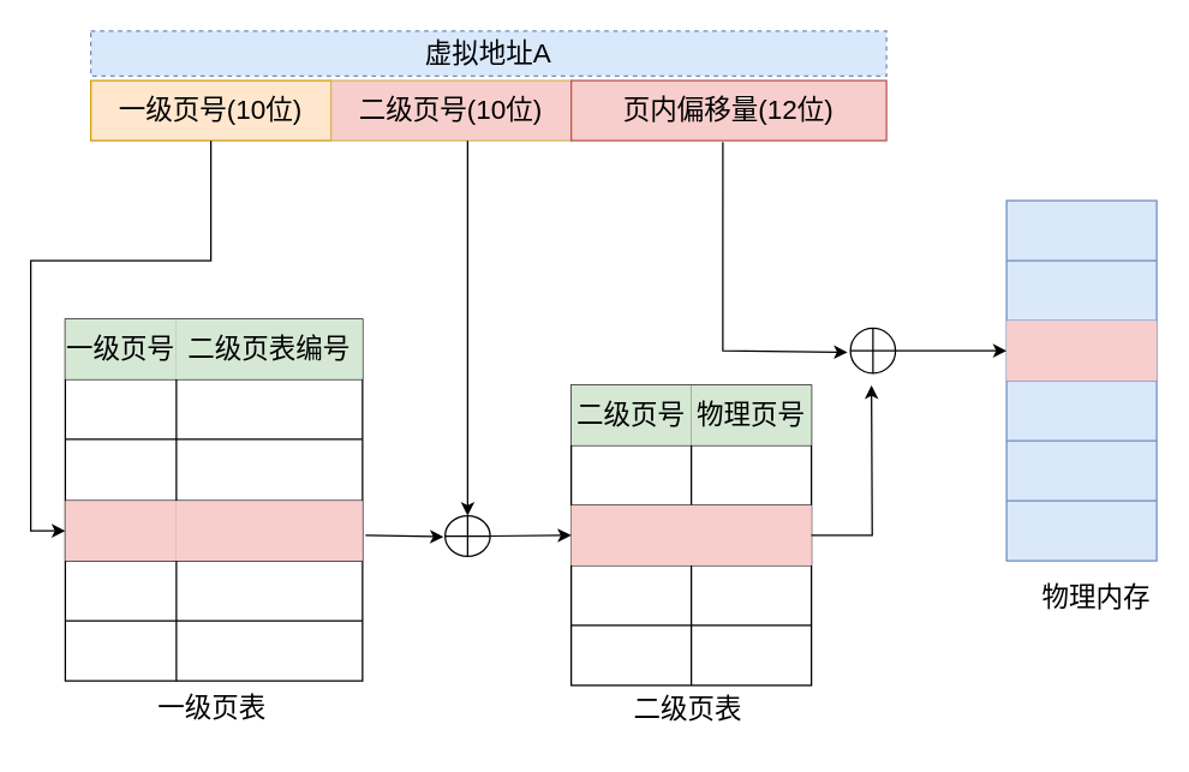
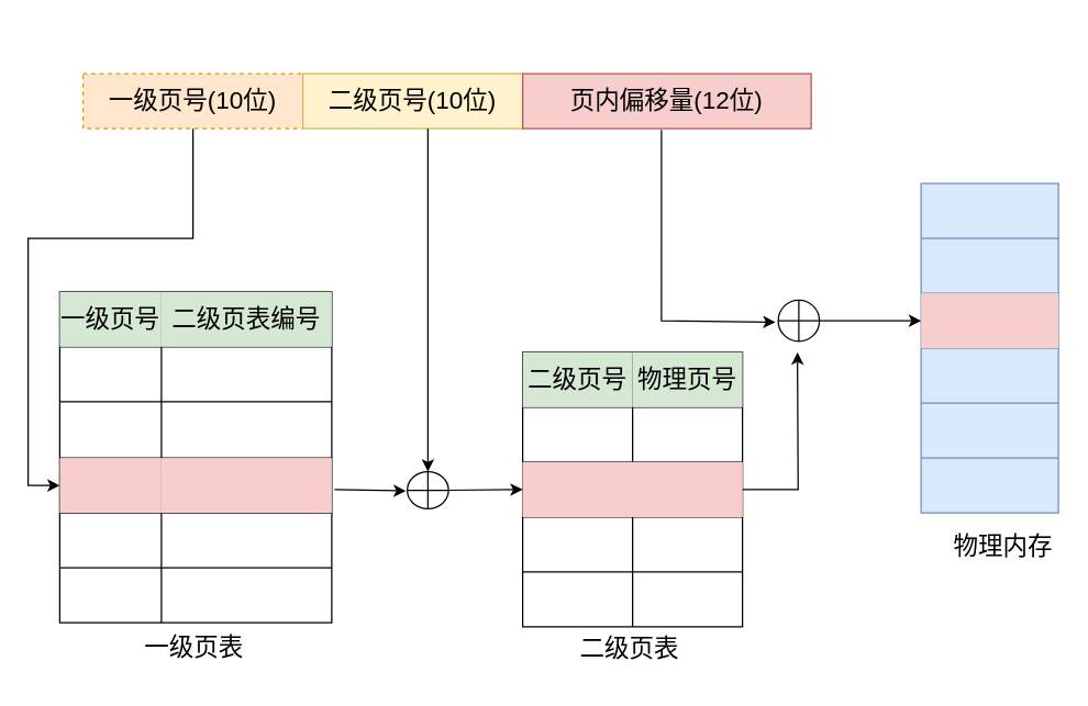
  <mxCell id="0" />
  <mxCell id="1" parent="0" />
- <mxCell id="2" value="一级页号(10位)" style="rounded=0;whiteSpace=wrap;html=1;fontSize=18;fillColor=#ffe6cc;strokeColor=#d79b00;" parent="1" vertex="1"><mxGeometry x="60" y="53" width="160" height="40" as="geometry" /></mxCell>
- <mxCell id="3" value="二级页号(10位)" style="rounded=0;whiteSpace=wrap;html=1;fontSize=18;fillColor=#f8cecc;strokeColor=#d6b656;" parent="1" vertex="1"><mxGeometry x="220" y="53" width="160" height="40" as="geometry" /></mxCell>
+ <mxCell id="2" value="一级页号(10位)" style="rounded=0;whiteSpace=wrap;html=1;fontSize=18;fillColor=#ffe6cc;strokeColor=#d79b00;dashed=1;" parent="1" vertex="1"><mxGeometry x="60" y="53" width="160" height="40" as="geometry" /></mxCell>
+ <mxCell id="3" value="二级页号(10位)" style="rounded=0;whiteSpace=wrap;html=1;fontSize=18;fillColor=#fff2cc;strokeColor=#d6b656;" parent="1" vertex="1"><mxGeometry x="220" y="53" width="160" height="40" as="geometry" /></mxCell>
  <mxCell id="4" value="页内偏移量(12位)" style="rounded=0;whiteSpace=wrap;html=1;fontSize=18;fillColor=#f8cecc;strokeColor=#b85450;" parent="1" vertex="1"><mxGeometry x="380" y="53" width="210" height="40" as="geometry" /></mxCell>
- <mxCell id="5" value="虚拟地址A" style="text;html=1;strokeColor=#6c8ebf;fillColor=#dae8fc;align=center;verticalAlign=middle;whiteSpace=wrap;rounded=0;dashed=1;fontSize=18;" parent="1" vertex="1"><mxGeometry x="60" y="20" width="530" height="30" as="geometry" /></mxCell>
  <mxCell id="6" value="" style="shape=table;startSize=0;container=1;collapsible=0;childLayout=tableLayout;fontSize=18;" parent="1" vertex="1"><mxGeometry x="43" y="212" width="198" height="241" as="geometry" /></mxCell>
  <mxCell id="7" value="" style="shape=tableRow;horizontal=0;startSize=0;swimlaneHead=0;swimlaneBody=0;strokeColor=inherit;top=0;left=0;bottom=0;right=0;collapsible=0;dropTarget=0;fillColor=none;points=[[0,0.5],[1,0.5]];portConstraint=eastwest;fontSize=18;" parent="6" vertex="1"><mxGeometry width="198" height="40" as="geometry" /></mxCell>
  <mxCell id="8" value="一级页号" style="shape=partialRectangle;html=1;whiteSpace=wrap;connectable=0;strokeColor=#82b366;overflow=hidden;fillColor=#d5e8d4;top=0;left=0;bottom=0;right=0;pointerEvents=1;fontSize=18;" parent="7" vertex="1"><mxGeometry width="74" height="40" as="geometry"><mxRectangle width="74" height="40" as="alternateBounds" /></mxGeometry></mxCell>
  <mxCell id="9" value="二级页表编号" style="shape=partialRectangle;html=1;whiteSpace=wrap;connectable=0;strokeColor=#82b366;overflow=hidden;fillColor=#d5e8d4;top=0;left=0;bottom=0;right=0;pointerEvents=1;fontSize=18;" parent="7" vertex="1"><mxGeometry x="74" width="124" height="40" as="geometry"><mxRectangle width="124" height="40" as="alternateBounds" /></mxGeometry></mxCell>
  <mxCell id="10" value="" style="shape=tableRow;horizontal=0;startSize=0;swimlaneHead=0;swimlaneBody=0;strokeColor=inherit;top=0;left=0;bottom=0;right=0;collapsible=0;dropTarget=0;fillColor=none;points=[[0,0.5],[1,0.5]];portConstraint=eastwest;fontSize=18;" parent="6" vertex="1"><mxGeometry y="40" width="198" height="40" as="geometry" /></mxCell>
  <mxCell id="11" value="" style="shape=partialRectangle;html=1;whiteSpace=wrap;connectable=0;strokeColor=inherit;overflow=hidden;fillColor=none;top=0;left=0;bottom=0;right=0;pointerEvents=1;fontSize=18;" parent="10" vertex="1"><mxGeometry width="74" height="40" as="geometry"><mxRectangle width="74" height="40" as="alternateBounds" /></mxGeometry></mxCell>
  <mxCell id="12" value="" style="shape=partialRectangle;html=1;whiteSpace=wrap;connectable=0;strokeColor=inherit;overflow=hidden;fillColor=none;top=0;left=0;bottom=0;right=0;pointerEvents=1;fontSize=18;" parent="10" vertex="1"><mxGeometry x="74" width="124" height="40" as="geometry"><mxRectangle width="124" height="40" as="alternateBounds" /></mxGeometry></mxCell>
  <mxCell id="13" value="" style="shape=tableRow;horizontal=0;startSize=0;swimlaneHead=0;swimlaneBody=0;strokeColor=inherit;top=0;left=0;bottom=0;right=0;collapsible=0;dropTarget=0;fillColor=none;points=[[0,0.5],[1,0.5]];portConstraint=eastwest;fontSize=18;" parent="6" vertex="1"><mxGeometry y="80" width="198" height="41" as="geometry" /></mxCell>
  <mxCell id="14" value="" style="shape=partialRectangle;html=1;whiteSpace=wrap;connectable=0;strokeColor=inherit;overflow=hidden;fillColor=none;top=0;left=0;bottom=0;right=0;pointerEvents=1;fontSize=18;" parent="13" vertex="1"><mxGeometry width="74" height="41" as="geometry"><mxRectangle width="74" height="41" as="alternateBounds" /></mxGeometry></mxCell>
  <mxCell id="15" value="" style="shape=partialRectangle;html=1;whiteSpace=wrap;connectable=0;strokeColor=inherit;overflow=hidden;fillColor=none;top=0;left=0;bottom=0;right=0;pointerEvents=1;fontSize=18;" parent="13" vertex="1"><mxGeometry x="74" width="124" height="41" as="geometry"><mxRectangle width="124" height="41" as="alternateBounds" /></mxGeometry></mxCell>
  <mxCell id="16" value="" style="shape=tableRow;horizontal=0;startSize=0;swimlaneHead=0;swimlaneBody=0;strokeColor=inherit;top=0;left=0;bottom=0;right=0;collapsible=0;dropTarget=0;fillColor=none;points=[[0,0.5],[1,0.5]];portConstraint=eastwest;fontSize=18;" parent="6" vertex="1"><mxGeometry y="121" width="198" height="40" as="geometry" /></mxCell>
  <mxCell id="17" value="" style="shape=partialRectangle;html=1;whiteSpace=wrap;connectable=0;strokeColor=#b85450;overflow=hidden;fillColor=#f8cecc;top=0;left=0;bottom=0;right=0;pointerEvents=1;fontSize=18;" parent="16" vertex="1"><mxGeometry width="74" height="40" as="geometry"><mxRectangle width="74" height="40" as="alternateBounds" /></mxGeometry></mxCell>
  <mxCell id="18" value="" style="shape=partialRectangle;html=1;whiteSpace=wrap;connectable=0;strokeColor=#b85450;overflow=hidden;fillColor=#f8cecc;top=0;left=0;bottom=0;right=0;pointerEvents=1;fontSize=18;" parent="16" vertex="1"><mxGeometry x="74" width="124" height="40" as="geometry"><mxRectangle width="124" height="40" as="alternateBounds" /></mxGeometry></mxCell>
  <mxCell id="19" value="" style="shape=tableRow;horizontal=0;startSize=0;swimlaneHead=0;swimlaneBody=0;strokeColor=inherit;top=0;left=0;bottom=0;right=0;collapsible=0;dropTarget=0;fillColor=none;points=[[0,0.5],[1,0.5]];portConstraint=eastwest;fontSize=18;" parent="6" vertex="1"><mxGeometry y="161" width="198" height="40" as="geometry" /></mxCell>
  <mxCell id="20" value="" style="shape=partialRectangle;html=1;whiteSpace=wrap;connectable=0;strokeColor=inherit;overflow=hidden;fillColor=none;top=0;left=0;bottom=0;right=0;pointerEvents=1;fontSize=18;" parent="19" vertex="1"><mxGeometry width="74" height="40" as="geometry"><mxRectangle width="74" height="40" as="alternateBounds" /></mxGeometry></mxCell>
  <mxCell id="21" value="" style="shape=partialRectangle;html=1;whiteSpace=wrap;connectable=0;strokeColor=inherit;overflow=hidden;fillColor=none;top=0;left=0;bottom=0;right=0;pointerEvents=1;fontSize=18;" parent="19" vertex="1"><mxGeometry x="74" width="124" height="40" as="geometry"><mxRectangle width="124" height="40" as="alternateBounds" /></mxGeometry></mxCell>
  <mxCell id="22" value="" style="shape=tableRow;horizontal=0;startSize=0;swimlaneHead=0;swimlaneBody=0;strokeColor=inherit;top=0;left=0;bottom=0;right=0;collapsible=0;dropTarget=0;fillColor=none;points=[[0,0.5],[1,0.5]];portConstraint=eastwest;fontSize=18;" parent="6" vertex="1"><mxGeometry y="201" width="198" height="40" as="geometry" /></mxCell>
  <mxCell id="23" value="" style="shape=partialRectangle;html=1;whiteSpace=wrap;connectable=0;strokeColor=inherit;overflow=hidden;fillColor=none;top=0;left=0;bottom=0;right=0;pointerEvents=1;fontSize=18;" parent="22" vertex="1"><mxGeometry width="74" height="40" as="geometry"><mxRectangle width="74" height="40" as="alternateBounds" /></mxGeometry></mxCell>
  <mxCell id="24" value="" style="shape=partialRectangle;html=1;whiteSpace=wrap;connectable=0;strokeColor=inherit;overflow=hidden;fillColor=none;top=0;left=0;bottom=0;right=0;pointerEvents=1;fontSize=18;" parent="22" vertex="1"><mxGeometry x="74" width="124" height="40" as="geometry"><mxRectangle width="124" height="40" as="alternateBounds" /></mxGeometry></mxCell>
  <mxCell id="25" value="" style="endArrow=classic;html=1;rounded=0;exitX=0.5;exitY=1;exitDx=0;exitDy=0;entryX=0;entryY=0.5;entryDx=0;entryDy=0;edgeStyle=orthogonalEdgeStyle;fontSize=18;" parent="1" source="2" target="16" edge="1"><mxGeometry width="50" height="50" relative="1" as="geometry"><mxPoint x="370" y="213" as="sourcePoint" /><mxPoint x="420" y="163" as="targetPoint" /><Array as="points"><mxPoint x="140" y="173" /><mxPoint x="20" y="173" /><mxPoint x="20" y="353" /></Array></mxGeometry></mxCell>
  <mxCell id="26" value="" style="shape=table;startSize=0;container=1;collapsible=0;childLayout=tableLayout;fontSize=18;" parent="1" vertex="1"><mxGeometry x="380" y="256" width="160" height="200" as="geometry" /></mxCell>
  <mxCell id="27" value="" style="shape=tableRow;horizontal=0;startSize=0;swimlaneHead=0;swimlaneBody=0;strokeColor=inherit;top=0;left=0;bottom=0;right=0;collapsible=0;dropTarget=0;fillColor=none;points=[[0,0.5],[1,0.5]];portConstraint=eastwest;fontSize=18;" parent="26" vertex="1"><mxGeometry width="160" height="40" as="geometry" /></mxCell>
  <mxCell id="28" value="二级页号" style="shape=partialRectangle;html=1;whiteSpace=wrap;connectable=0;strokeColor=#82b366;overflow=hidden;fillColor=#d5e8d4;top=0;left=0;bottom=0;right=0;pointerEvents=1;fontSize=18;" parent="27" vertex="1"><mxGeometry width="80" height="40" as="geometry"><mxRectangle width="80" height="40" as="alternateBounds" /></mxGeometry></mxCell>
  <mxCell id="29" value="物理页号" style="shape=partialRectangle;html=1;whiteSpace=wrap;connectable=0;strokeColor=#82b366;overflow=hidden;fillColor=#d5e8d4;top=0;left=0;bottom=0;right=0;pointerEvents=1;fontSize=18;" parent="27" vertex="1"><mxGeometry x="80" width="80" height="40" as="geometry"><mxRectangle width="80" height="40" as="alternateBounds" /></mxGeometry></mxCell>
  <mxCell id="30" value="" style="shape=tableRow;horizontal=0;startSize=0;swimlaneHead=0;swimlaneBody=0;strokeColor=inherit;top=0;left=0;bottom=0;right=0;collapsible=0;dropTarget=0;fillColor=none;points=[[0,0.5],[1,0.5]];portConstraint=eastwest;fontSize=18;" parent="26" vertex="1"><mxGeometry y="40" width="160" height="40" as="geometry" /></mxCell>
  <mxCell id="31" value="" style="shape=partialRectangle;html=1;whiteSpace=wrap;connectable=0;strokeColor=inherit;overflow=hidden;fillColor=none;top=0;left=0;bottom=0;right=0;pointerEvents=1;fontSize=18;" parent="30" vertex="1"><mxGeometry width="80" height="40" as="geometry"><mxRectangle width="80" height="40" as="alternateBounds" /></mxGeometry></mxCell>
  <mxCell id="32" value="" style="shape=partialRectangle;html=1;whiteSpace=wrap;connectable=0;strokeColor=inherit;overflow=hidden;fillColor=none;top=0;left=0;bottom=0;right=0;pointerEvents=1;fontSize=18;" parent="30" vertex="1"><mxGeometry x="80" width="80" height="40" as="geometry"><mxRectangle width="80" height="40" as="alternateBounds" /></mxGeometry></mxCell>
  <mxCell id="33" value="" style="shape=tableRow;horizontal=0;startSize=0;swimlaneHead=0;swimlaneBody=0;strokeColor=#b85450;top=0;left=0;bottom=0;right=0;collapsible=0;dropTarget=0;fillColor=#f8cecc;points=[[0,0.5],[1,0.5]];portConstraint=eastwest;fontSize=18;" parent="26" vertex="1"><mxGeometry y="80" width="160" height="40" as="geometry" /></mxCell>
  <mxCell id="34" value="" style="shape=partialRectangle;html=1;whiteSpace=wrap;connectable=0;strokeColor=#b85450;overflow=hidden;fillColor=#f8cecc;top=0;left=0;bottom=0;right=0;pointerEvents=1;fontSize=18;" parent="33" vertex="1"><mxGeometry width="80" height="40" as="geometry"><mxRectangle width="80" height="40" as="alternateBounds" /></mxGeometry></mxCell>
  <mxCell id="35" value="" style="shape=partialRectangle;html=1;whiteSpace=wrap;connectable=0;strokeColor=#b85450;overflow=hidden;fillColor=#f8cecc;top=0;left=0;bottom=0;right=0;pointerEvents=1;fontSize=18;" parent="33" vertex="1"><mxGeometry x="80" width="80" height="40" as="geometry"><mxRectangle width="80" height="40" as="alternateBounds" /></mxGeometry></mxCell>
  <mxCell id="36" value="" style="shape=tableRow;horizontal=0;startSize=0;swimlaneHead=0;swimlaneBody=0;strokeColor=inherit;top=0;left=0;bottom=0;right=0;collapsible=0;dropTarget=0;fillColor=none;points=[[0,0.5],[1,0.5]];portConstraint=eastwest;fontSize=18;" parent="26" vertex="1"><mxGeometry y="120" width="160" height="40" as="geometry" /></mxCell>
  <mxCell id="37" value="" style="shape=partialRectangle;html=1;whiteSpace=wrap;connectable=0;strokeColor=inherit;overflow=hidden;fillColor=none;top=0;left=0;bottom=0;right=0;pointerEvents=1;fontSize=18;" parent="36" vertex="1"><mxGeometry width="80" height="40" as="geometry"><mxRectangle width="80" height="40" as="alternateBounds" /></mxGeometry></mxCell>
  <mxCell id="38" value="" style="shape=partialRectangle;html=1;whiteSpace=wrap;connectable=0;strokeColor=inherit;overflow=hidden;fillColor=none;top=0;left=0;bottom=0;right=0;pointerEvents=1;fontSize=18;" parent="36" vertex="1"><mxGeometry x="80" width="80" height="40" as="geometry"><mxRectangle width="80" height="40" as="alternateBounds" /></mxGeometry></mxCell>
  <mxCell id="39" value="" style="shape=tableRow;horizontal=0;startSize=0;swimlaneHead=0;swimlaneBody=0;strokeColor=inherit;top=0;left=0;bottom=0;right=0;collapsible=0;dropTarget=0;fillColor=none;points=[[0,0.5],[1,0.5]];portConstraint=eastwest;fontSize=18;" parent="26" vertex="1"><mxGeometry y="160" width="160" height="40" as="geometry" /></mxCell>
  <mxCell id="40" value="" style="shape=partialRectangle;html=1;whiteSpace=wrap;connectable=0;strokeColor=inherit;overflow=hidden;fillColor=none;top=0;left=0;bottom=0;right=0;pointerEvents=1;fontSize=18;" parent="39" vertex="1"><mxGeometry width="80" height="40" as="geometry"><mxRectangle width="80" height="40" as="alternateBounds" /></mxGeometry></mxCell>
  <mxCell id="41" value="" style="shape=partialRectangle;html=1;whiteSpace=wrap;connectable=0;strokeColor=inherit;overflow=hidden;fillColor=none;top=0;left=0;bottom=0;right=0;pointerEvents=1;fontSize=18;" parent="39" vertex="1"><mxGeometry x="80" width="80" height="40" as="geometry"><mxRectangle width="80" height="40" as="alternateBounds" /></mxGeometry></mxCell>
  <mxCell id="42" value="" style="shape=table;startSize=0;container=1;collapsible=0;childLayout=tableLayout;fillColor=#dae8fc;strokeColor=#6c8ebf;fontSize=18;" parent="1" vertex="1"><mxGeometry x="670" y="133" width="100" height="240" as="geometry" /></mxCell>
  <mxCell id="43" value="" style="shape=tableRow;horizontal=0;startSize=0;swimlaneHead=0;swimlaneBody=0;strokeColor=inherit;top=0;left=0;bottom=0;right=0;collapsible=0;dropTarget=0;fillColor=none;points=[[0,0.5],[1,0.5]];portConstraint=eastwest;fontSize=18;" parent="42" vertex="1"><mxGeometry width="100" height="40" as="geometry" /></mxCell>
  <mxCell id="44" value="" style="shape=partialRectangle;html=1;whiteSpace=wrap;connectable=0;strokeColor=inherit;overflow=hidden;fillColor=none;top=0;left=0;bottom=0;right=0;pointerEvents=1;fontSize=18;" parent="43" vertex="1"><mxGeometry width="100" height="40" as="geometry"><mxRectangle width="100" height="40" as="alternateBounds" /></mxGeometry></mxCell>
  <mxCell id="45" value="" style="shape=tableRow;horizontal=0;startSize=0;swimlaneHead=0;swimlaneBody=0;strokeColor=inherit;top=0;left=0;bottom=0;right=0;collapsible=0;dropTarget=0;fillColor=none;points=[[0,0.5],[1,0.5]];portConstraint=eastwest;fontSize=18;" parent="42" vertex="1"><mxGeometry y="40" width="100" height="40" as="geometry" /></mxCell>
  <mxCell id="46" value="" style="shape=partialRectangle;html=1;whiteSpace=wrap;connectable=0;strokeColor=inherit;overflow=hidden;fillColor=none;top=0;left=0;bottom=0;right=0;pointerEvents=1;fontSize=18;" parent="45" vertex="1"><mxGeometry width="100" height="40" as="geometry"><mxRectangle width="100" height="40" as="alternateBounds" /></mxGeometry></mxCell>
  <mxCell id="47" value="" style="shape=tableRow;horizontal=0;startSize=0;swimlaneHead=0;swimlaneBody=0;strokeColor=inherit;top=0;left=0;bottom=0;right=0;collapsible=0;dropTarget=0;fillColor=none;points=[[0,0.5],[1,0.5]];portConstraint=eastwest;fontSize=18;" parent="42" vertex="1"><mxGeometry y="80" width="100" height="40" as="geometry" /></mxCell>
  <mxCell id="48" value="" style="shape=partialRectangle;html=1;whiteSpace=wrap;connectable=0;strokeColor=#b85450;overflow=hidden;fillColor=#f8cecc;top=0;left=0;bottom=0;right=0;pointerEvents=1;fontSize=18;" parent="47" vertex="1"><mxGeometry width="100" height="40" as="geometry"><mxRectangle width="100" height="40" as="alternateBounds" /></mxGeometry></mxCell>
  <mxCell id="49" value="" style="shape=tableRow;horizontal=0;startSize=0;swimlaneHead=0;swimlaneBody=0;strokeColor=inherit;top=0;left=0;bottom=0;right=0;collapsible=0;dropTarget=0;fillColor=none;points=[[0,0.5],[1,0.5]];portConstraint=eastwest;fontSize=18;" parent="42" vertex="1"><mxGeometry y="120" width="100" height="40" as="geometry" /></mxCell>
  <mxCell id="50" value="" style="shape=partialRectangle;html=1;whiteSpace=wrap;connectable=0;strokeColor=inherit;overflow=hidden;fillColor=none;top=0;left=0;bottom=0;right=0;pointerEvents=1;fontSize=18;" parent="49" vertex="1"><mxGeometry width="100" height="40" as="geometry"><mxRectangle width="100" height="40" as="alternateBounds" /></mxGeometry></mxCell>
  <mxCell id="51" value="" style="shape=tableRow;horizontal=0;startSize=0;swimlaneHead=0;swimlaneBody=0;strokeColor=inherit;top=0;left=0;bottom=0;right=0;collapsible=0;dropTarget=0;fillColor=none;points=[[0,0.5],[1,0.5]];portConstraint=eastwest;fontSize=18;" parent="42" vertex="1"><mxGeometry y="160" width="100" height="40" as="geometry" /></mxCell>
  <mxCell id="52" value="" style="shape=partialRectangle;html=1;whiteSpace=wrap;connectable=0;strokeColor=inherit;overflow=hidden;fillColor=none;top=0;left=0;bottom=0;right=0;pointerEvents=1;fontSize=18;" parent="51" vertex="1"><mxGeometry width="100" height="40" as="geometry"><mxRectangle width="100" height="40" as="alternateBounds" /></mxGeometry></mxCell>
  <mxCell id="53" value="" style="shape=tableRow;horizontal=0;startSize=0;swimlaneHead=0;swimlaneBody=0;strokeColor=inherit;top=0;left=0;bottom=0;right=0;collapsible=0;dropTarget=0;fillColor=none;points=[[0,0.5],[1,0.5]];portConstraint=eastwest;fontSize=18;" parent="42" vertex="1"><mxGeometry y="200" width="100" height="40" as="geometry" /></mxCell>
  <mxCell id="54" value="" style="shape=partialRectangle;html=1;whiteSpace=wrap;connectable=0;strokeColor=inherit;overflow=hidden;fillColor=none;top=0;left=0;bottom=0;right=0;pointerEvents=1;fontSize=18;" parent="53" vertex="1"><mxGeometry width="100" height="40" as="geometry"><mxRectangle width="100" height="40" as="alternateBounds" /></mxGeometry></mxCell>
  <mxCell id="55" value="一级页表" style="text;html=1;strokeColor=none;fillColor=none;align=center;verticalAlign=middle;whiteSpace=wrap;rounded=0;fontSize=18;" parent="1" vertex="1"><mxGeometry x="91" y="456" width="100" height="30" as="geometry" /></mxCell>
  <mxCell id="56" value="物理内存" style="text;html=1;strokeColor=none;fillColor=none;align=center;verticalAlign=middle;whiteSpace=wrap;rounded=0;fontSize=18;" parent="1" vertex="1"><mxGeometry x="690" y="383" width="80" height="30" as="geometry" /></mxCell>
  <mxCell id="57" value="二级页表" style="text;html=1;strokeColor=none;fillColor=none;align=center;verticalAlign=middle;whiteSpace=wrap;rounded=0;fontSize=18;" parent="1" vertex="1"><mxGeometry x="400" y="452" width="116" height="40" as="geometry" /></mxCell>
  <mxCell id="58" value="" style="endArrow=classic;html=1;rounded=0;exitX=1;exitY=0.5;exitDx=0;exitDy=0;entryX=0;entryY=0.5;entryDx=0;entryDy=0;exitPerimeter=0;fontSize=18;" parent="1" source="64" target="33" edge="1"><mxGeometry width="50" height="50" relative="1" as="geometry"><mxPoint x="370" y="300" as="sourcePoint" /><mxPoint x="420" y="250" as="targetPoint" /></mxGeometry></mxCell>
  <mxCell id="59" value="" style="endArrow=classic;html=1;rounded=0;exitX=1;exitY=0.5;exitDx=0;exitDy=0;exitPerimeter=0;entryX=0;entryY=0.5;entryDx=0;entryDy=0;fontSize=18;" parent="1" source="61" target="47" edge="1"><mxGeometry width="50" height="50" relative="1" as="geometry"><mxPoint x="370" y="313" as="sourcePoint" /><mxPoint x="420" y="263" as="targetPoint" /></mxGeometry></mxCell>
  <mxCell id="60" value="" style="endArrow=classic;html=1;rounded=0;exitX=1;exitY=0.5;exitDx=0;exitDy=0;edgeStyle=orthogonalEdgeStyle;entryX=0.5;entryY=1;entryDx=0;entryDy=0;entryPerimeter=0;fontSize=18;" parent="1" source="33" edge="1"><mxGeometry width="50" height="50" relative="1" as="geometry"><mxPoint x="370" y="327" as="sourcePoint" /><mxPoint x="580" y="256" as="targetPoint" /></mxGeometry></mxCell>
  <mxCell id="61" value="" style="verticalLabelPosition=bottom;verticalAlign=top;html=1;shape=mxgraph.flowchart.summing_function;fontSize=18;" parent="1" vertex="1"><mxGeometry x="566" y="218" width="30" height="30" as="geometry" /></mxCell>
  <mxCell id="62" value="" style="endArrow=classic;html=1;rounded=0;exitX=0.462;exitY=1.025;exitDx=0;exitDy=0;exitPerimeter=0;edgeStyle=orthogonalEdgeStyle;fontSize=18;" parent="1" edge="1"><mxGeometry width="50" height="50" relative="1" as="geometry"><mxPoint x="481.02" y="94" as="sourcePoint" /><mxPoint x="564" y="234" as="targetPoint" /><Array as="points"><mxPoint x="481" y="233" /></Array></mxGeometry></mxCell>
  <mxCell id="63" value="" style="endArrow=classic;html=1;rounded=0;exitX=0.5;exitY=1;exitDx=0;exitDy=0;edgeStyle=orthogonalEdgeStyle;entryX=0.5;entryY=0;entryDx=0;entryDy=0;entryPerimeter=0;fontSize=18;" parent="1" edge="1"><mxGeometry width="50" height="50" relative="1" as="geometry"><mxPoint x="311" y="93" as="sourcePoint" /><mxPoint x="311" y="343" as="targetPoint" /></mxGeometry></mxCell>
  <mxCell id="64" value="" style="verticalLabelPosition=bottom;verticalAlign=top;html=1;shape=mxgraph.flowchart.summing_function;fontSize=18;" parent="1" vertex="1"><mxGeometry x="296" y="343" width="30" height="27" as="geometry" /></mxCell>
  <mxCell id="65" value="" style="endArrow=classic;html=1;rounded=0;fontSize=18;exitX=1;exitY=0.5;exitDx=0;exitDy=0;" parent="1" edge="1"><mxGeometry width="50" height="50" relative="1" as="geometry"><mxPoint x="243" y="356" as="sourcePoint" /><mxPoint x="295" y="357" as="targetPoint" /></mxGeometry></mxCell>
